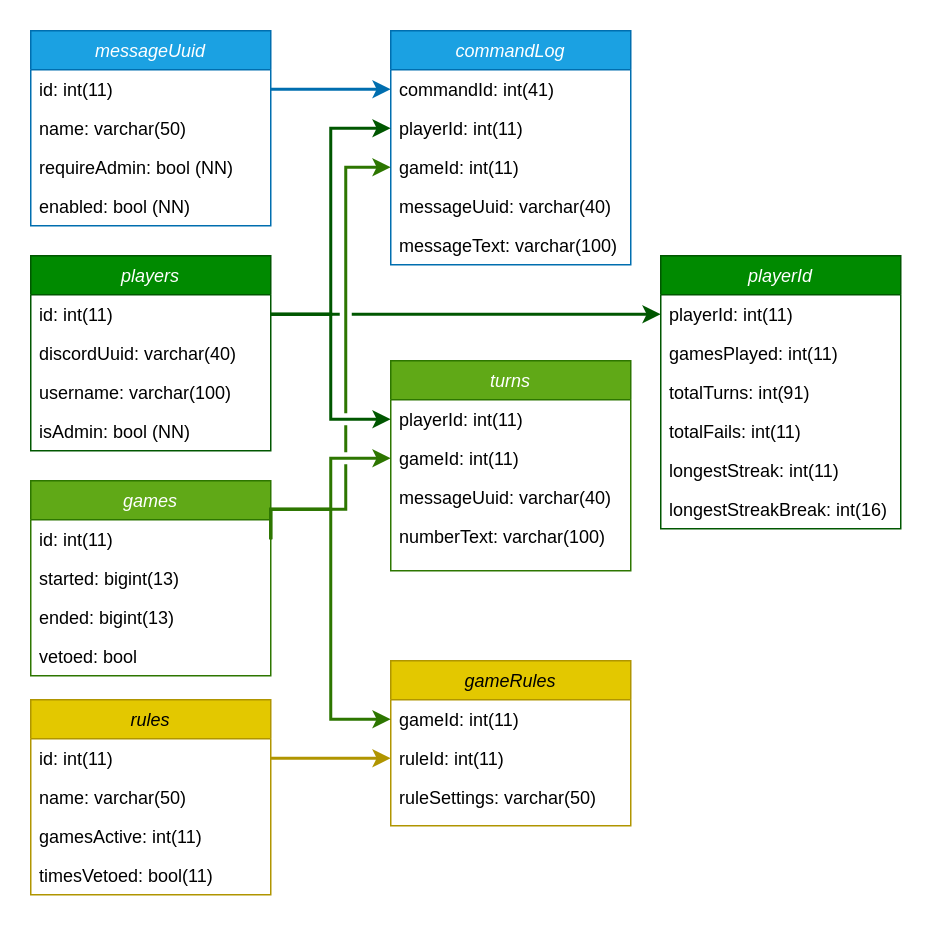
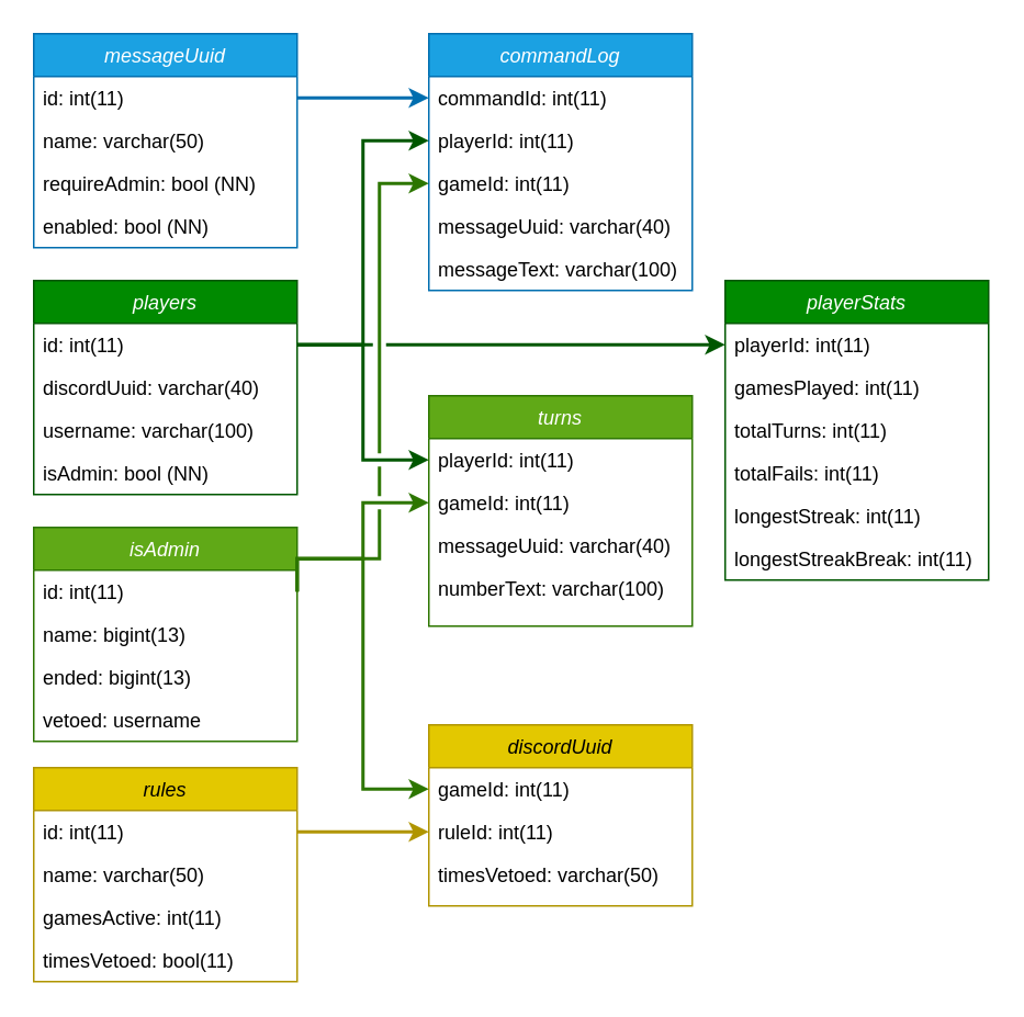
  <mxCell id="0" />
  <mxCell id="1" parent="0" />
  <mxCell id="2" value="players" style="swimlane;fontStyle=2;align=center;verticalAlign=top;childLayout=stackLayout;horizontal=1;startSize=26;horizontalStack=0;resizeParent=1;resizeLast=0;collapsible=1;marginBottom=0;rounded=0;shadow=0;strokeWidth=1;fillColor=#008a00;fontColor=#ffffff;strokeColor=#005700;" parent="1" vertex="1"><mxGeometry x="20" y="170" width="160" height="130" as="geometry"><mxRectangle x="230" y="140" width="160" height="26" as="alternateBounds" /></mxGeometry></mxCell>
  <mxCell id="3" value="id: int(11)" style="text;align=left;verticalAlign=top;spacingLeft=4;spacingRight=4;overflow=hidden;rotatable=0;points=[[0,0.5],[1,0.5]];portConstraint=eastwest;" parent="2" vertex="1"><mxGeometry y="26" width="160" height="26" as="geometry" /></mxCell>
  <mxCell id="4" value="discordUuid: varchar(40)" style="text;align=left;verticalAlign=top;spacingLeft=4;spacingRight=4;overflow=hidden;rotatable=0;points=[[0,0.5],[1,0.5]];portConstraint=eastwest;rounded=0;shadow=0;html=0;" parent="2" vertex="1"><mxGeometry y="52" width="160" height="26" as="geometry" /></mxCell>
  <mxCell id="5" value="username: varchar(100)" style="text;align=left;verticalAlign=top;spacingLeft=4;spacingRight=4;overflow=hidden;rotatable=0;points=[[0,0.5],[1,0.5]];portConstraint=eastwest;rounded=0;shadow=0;html=0;" parent="2" vertex="1"><mxGeometry y="78" width="160" height="26" as="geometry" /></mxCell>
  <mxCell id="6" value="isAdmin: bool (NN)" style="text;align=left;verticalAlign=top;spacingLeft=4;spacingRight=4;overflow=hidden;rotatable=0;points=[[0,0.5],[1,0.5]];portConstraint=eastwest;rounded=0;shadow=0;html=0;" vertex="1" parent="2"><mxGeometry y="104" width="160" height="26" as="geometry" /></mxCell>
- <mxCell id="7" value="games" style="swimlane;fontStyle=2;align=center;verticalAlign=top;childLayout=stackLayout;horizontal=1;startSize=26;horizontalStack=0;resizeParent=1;resizeLast=0;collapsible=1;marginBottom=0;rounded=0;shadow=0;strokeWidth=1;fillColor=#60a917;fontColor=#ffffff;strokeColor=#2D7600;" vertex="1" parent="1"><mxGeometry x="20" y="320" width="160" height="130" as="geometry"><mxRectangle x="230" y="140" width="160" height="26" as="alternateBounds" /></mxGeometry></mxCell>
+ <mxCell id="7" value="isAdmin" style="swimlane;fontStyle=2;align=center;verticalAlign=top;childLayout=stackLayout;horizontal=1;startSize=26;horizontalStack=0;resizeParent=1;resizeLast=0;collapsible=1;marginBottom=0;rounded=0;shadow=0;strokeWidth=1;fillColor=#60a917;fontColor=#ffffff;strokeColor=#2D7600;" vertex="1" parent="1"><mxGeometry x="20" y="320" width="160" height="130" as="geometry"><mxRectangle x="230" y="140" width="160" height="26" as="alternateBounds" /></mxGeometry></mxCell>
  <mxCell id="8" value="id: int(11)" style="text;align=left;verticalAlign=top;spacingLeft=4;spacingRight=4;overflow=hidden;rotatable=0;points=[[0,0.5],[1,0.5]];portConstraint=eastwest;" vertex="1" parent="7"><mxGeometry y="26" width="160" height="26" as="geometry" /></mxCell>
- <mxCell id="9" value="started: bigint(13)" style="text;align=left;verticalAlign=top;spacingLeft=4;spacingRight=4;overflow=hidden;rotatable=0;points=[[0,0.5],[1,0.5]];portConstraint=eastwest;" vertex="1" parent="7"><mxGeometry y="52" width="160" height="26" as="geometry" /></mxCell>
+ <mxCell id="9" value="name: bigint(13)" style="text;align=left;verticalAlign=top;spacingLeft=4;spacingRight=4;overflow=hidden;rotatable=0;points=[[0,0.5],[1,0.5]];portConstraint=eastwest;" vertex="1" parent="7"><mxGeometry y="52" width="160" height="26" as="geometry" /></mxCell>
  <mxCell id="10" value="ended: bigint(13)" style="text;align=left;verticalAlign=top;spacingLeft=4;spacingRight=4;overflow=hidden;rotatable=0;points=[[0,0.5],[1,0.5]];portConstraint=eastwest;" vertex="1" parent="7"><mxGeometry y="78" width="160" height="26" as="geometry" /></mxCell>
- <mxCell id="11" value="vetoed: bool" style="text;align=left;verticalAlign=top;spacingLeft=4;spacingRight=4;overflow=hidden;rotatable=0;points=[[0,0.5],[1,0.5]];portConstraint=eastwest;" vertex="1" parent="7"><mxGeometry y="104" width="160" height="26" as="geometry" /></mxCell>
+ <mxCell id="11" value="vetoed: username" style="text;align=left;verticalAlign=top;spacingLeft=4;spacingRight=4;overflow=hidden;rotatable=0;points=[[0,0.5],[1,0.5]];portConstraint=eastwest;" vertex="1" parent="7"><mxGeometry y="104" width="160" height="26" as="geometry" /></mxCell>
  <mxCell id="12" value="rules" style="swimlane;fontStyle=2;align=center;verticalAlign=top;childLayout=stackLayout;horizontal=1;startSize=26;horizontalStack=0;resizeParent=1;resizeLast=0;collapsible=1;marginBottom=0;rounded=0;shadow=0;strokeWidth=1;fillColor=#e3c800;fontColor=#000000;strokeColor=#B09500;" vertex="1" parent="1"><mxGeometry x="20" y="466" width="160" height="130" as="geometry"><mxRectangle x="230" y="140" width="160" height="26" as="alternateBounds" /></mxGeometry></mxCell>
  <mxCell id="13" value="id: int(11)" style="text;align=left;verticalAlign=top;spacingLeft=4;spacingRight=4;overflow=hidden;rotatable=0;points=[[0,0.5],[1,0.5]];portConstraint=eastwest;" vertex="1" parent="12"><mxGeometry y="26" width="160" height="26" as="geometry" /></mxCell>
  <mxCell id="14" value="name: varchar(50)" style="text;align=left;verticalAlign=top;spacingLeft=4;spacingRight=4;overflow=hidden;rotatable=0;points=[[0,0.5],[1,0.5]];portConstraint=eastwest;" vertex="1" parent="12"><mxGeometry y="52" width="160" height="26" as="geometry" /></mxCell>
  <mxCell id="15" value="gamesActive: int(11)" style="text;align=left;verticalAlign=top;spacingLeft=4;spacingRight=4;overflow=hidden;rotatable=0;points=[[0,0.5],[1,0.5]];portConstraint=eastwest;" vertex="1" parent="12"><mxGeometry y="78" width="160" height="26" as="geometry" /></mxCell>
  <mxCell id="16" value="timesVetoed: bool(11)" style="text;align=left;verticalAlign=top;spacingLeft=4;spacingRight=4;overflow=hidden;rotatable=0;points=[[0,0.5],[1,0.5]];portConstraint=eastwest;" vertex="1" parent="12"><mxGeometry y="104" width="160" height="26" as="geometry" /></mxCell>
- <mxCell id="17" value="gameRules" style="swimlane;fontStyle=2;align=center;verticalAlign=top;childLayout=stackLayout;horizontal=1;startSize=26;horizontalStack=0;resizeParent=1;resizeLast=0;collapsible=1;marginBottom=0;rounded=0;shadow=0;strokeWidth=1;fillColor=#e3c800;fontColor=#000000;strokeColor=#B09500;" vertex="1" parent="1"><mxGeometry x="260" y="440" width="160" height="110" as="geometry"><mxRectangle x="230" y="140" width="160" height="26" as="alternateBounds" /></mxGeometry></mxCell>
+ <mxCell id="17" value="discordUuid" style="swimlane;fontStyle=2;align=center;verticalAlign=top;childLayout=stackLayout;horizontal=1;startSize=26;horizontalStack=0;resizeParent=1;resizeLast=0;collapsible=1;marginBottom=0;rounded=0;shadow=0;strokeWidth=1;fillColor=#e3c800;fontColor=#000000;strokeColor=#B09500;" vertex="1" parent="1"><mxGeometry x="260" y="440" width="160" height="110" as="geometry"><mxRectangle x="230" y="140" width="160" height="26" as="alternateBounds" /></mxGeometry></mxCell>
  <mxCell id="18" value="gameId: int(11)" style="text;align=left;verticalAlign=top;spacingLeft=4;spacingRight=4;overflow=hidden;rotatable=0;points=[[0,0.5],[1,0.5]];portConstraint=eastwest;" vertex="1" parent="17"><mxGeometry y="26" width="160" height="26" as="geometry" /></mxCell>
  <mxCell id="19" value="ruleId: int(11)" style="text;align=left;verticalAlign=top;spacingLeft=4;spacingRight=4;overflow=hidden;rotatable=0;points=[[0,0.5],[1,0.5]];portConstraint=eastwest;" vertex="1" parent="17"><mxGeometry y="52" width="160" height="26" as="geometry" /></mxCell>
- <mxCell id="20" value="ruleSettings: varchar(50)" style="text;align=left;verticalAlign=top;spacingLeft=4;spacingRight=4;overflow=hidden;rotatable=0;points=[[0,0.5],[1,0.5]];portConstraint=eastwest;" vertex="1" parent="17"><mxGeometry y="78" width="160" height="26" as="geometry" /></mxCell>
+ <mxCell id="20" value="timesVetoed: varchar(50)" style="text;align=left;verticalAlign=top;spacingLeft=4;spacingRight=4;overflow=hidden;rotatable=0;points=[[0,0.5],[1,0.5]];portConstraint=eastwest;" vertex="1" parent="17"><mxGeometry y="78" width="160" height="26" as="geometry" /></mxCell>
  <mxCell id="21" style="edgeStyle=orthogonalEdgeStyle;rounded=0;orthogonalLoop=1;jettySize=auto;html=1;exitX=1;exitY=0.5;exitDx=0;exitDy=0;entryX=0;entryY=0.5;entryDx=0;entryDy=0;fillColor=#60a917;strokeColor=#2D7600;strokeWidth=2;jumpStyle=gap;" edge="1" parent="1" source="8" target="18"><mxGeometry relative="1" as="geometry"><Array as="points"><mxPoint x="180" y="339" /><mxPoint x="220" y="339" /><mxPoint x="220" y="479" /></Array></mxGeometry></mxCell>
  <mxCell id="22" value="turns" style="swimlane;fontStyle=2;align=center;verticalAlign=top;childLayout=stackLayout;horizontal=1;startSize=26;horizontalStack=0;resizeParent=1;resizeLast=0;collapsible=1;marginBottom=0;rounded=0;shadow=0;strokeWidth=1;fillColor=#60a917;fontColor=#ffffff;strokeColor=#2D7600;" vertex="1" parent="1"><mxGeometry x="260" y="240" width="160" height="140" as="geometry"><mxRectangle x="230" y="140" width="160" height="26" as="alternateBounds" /></mxGeometry></mxCell>
  <mxCell id="23" value="playerId: int(11)" style="text;align=left;verticalAlign=top;spacingLeft=4;spacingRight=4;overflow=hidden;rotatable=0;points=[[0,0.5],[1,0.5]];portConstraint=eastwest;" vertex="1" parent="22"><mxGeometry y="26" width="160" height="26" as="geometry" /></mxCell>
  <mxCell id="24" value="gameId: int(11)" style="text;align=left;verticalAlign=top;spacingLeft=4;spacingRight=4;overflow=hidden;rotatable=0;points=[[0,0.5],[1,0.5]];portConstraint=eastwest;" vertex="1" parent="22"><mxGeometry y="52" width="160" height="26" as="geometry" /></mxCell>
  <mxCell id="25" value="messageUuid: varchar(40)" style="text;align=left;verticalAlign=top;spacingLeft=4;spacingRight=4;overflow=hidden;rotatable=0;points=[[0,0.5],[1,0.5]];portConstraint=eastwest;rounded=0;shadow=0;html=0;" vertex="1" parent="22"><mxGeometry y="78" width="160" height="26" as="geometry" /></mxCell>
  <mxCell id="26" value="numberText: varchar(100)" style="text;align=left;verticalAlign=top;spacingLeft=4;spacingRight=4;overflow=hidden;rotatable=0;points=[[0,0.5],[1,0.5]];portConstraint=eastwest;rounded=0;shadow=0;html=0;" vertex="1" parent="22"><mxGeometry y="104" width="160" height="26" as="geometry" /></mxCell>
  <mxCell id="27" style="edgeStyle=orthogonalEdgeStyle;rounded=0;orthogonalLoop=1;jettySize=auto;html=1;exitX=1;exitY=0.5;exitDx=0;exitDy=0;entryX=0;entryY=0.5;entryDx=0;entryDy=0;fillColor=#60a917;strokeColor=#2D7600;strokeWidth=2;jumpStyle=gap;" edge="1" parent="1" source="8" target="24"><mxGeometry relative="1" as="geometry"><Array as="points"><mxPoint x="180" y="339" /><mxPoint x="220" y="339" /><mxPoint x="220" y="305" /></Array></mxGeometry></mxCell>
  <mxCell id="28" style="edgeStyle=orthogonalEdgeStyle;rounded=0;orthogonalLoop=1;jettySize=auto;html=1;exitX=1;exitY=0.5;exitDx=0;exitDy=0;fillColor=#008a00;strokeColor=#005700;strokeWidth=2;jumpStyle=gap;entryX=0;entryY=0.5;entryDx=0;entryDy=0;" edge="1" parent="1" source="3" target="23"><mxGeometry relative="1" as="geometry"><mxPoint x="240" y="350" as="targetPoint" /><Array as="points"><mxPoint x="220" y="209" /><mxPoint x="220" y="279" /></Array></mxGeometry></mxCell>
  <mxCell id="29" value="messageUuid" style="swimlane;fontStyle=2;align=center;verticalAlign=top;childLayout=stackLayout;horizontal=1;startSize=26;horizontalStack=0;resizeParent=1;resizeLast=0;collapsible=1;marginBottom=0;rounded=0;shadow=0;strokeWidth=1;fillColor=#1ba1e2;fontColor=#ffffff;strokeColor=#006EAF;" vertex="1" parent="1"><mxGeometry x="20" y="20" width="160" height="130" as="geometry"><mxRectangle x="230" y="140" width="160" height="26" as="alternateBounds" /></mxGeometry></mxCell>
  <mxCell id="30" value="id: int(11)" style="text;align=left;verticalAlign=top;spacingLeft=4;spacingRight=4;overflow=hidden;rotatable=0;points=[[0,0.5],[1,0.5]];portConstraint=eastwest;" vertex="1" parent="29"><mxGeometry y="26" width="160" height="26" as="geometry" /></mxCell>
  <mxCell id="31" value="name: varchar(50)" style="text;align=left;verticalAlign=top;spacingLeft=4;spacingRight=4;overflow=hidden;rotatable=0;points=[[0,0.5],[1,0.5]];portConstraint=eastwest;" vertex="1" parent="29"><mxGeometry y="52" width="160" height="26" as="geometry" /></mxCell>
  <mxCell id="32" value="requireAdmin: bool (NN)" style="text;align=left;verticalAlign=top;spacingLeft=4;spacingRight=4;overflow=hidden;rotatable=0;points=[[0,0.5],[1,0.5]];portConstraint=eastwest;" vertex="1" parent="29"><mxGeometry y="78" width="160" height="26" as="geometry" /></mxCell>
  <mxCell id="33" value="enabled: bool (NN)" style="text;align=left;verticalAlign=top;spacingLeft=4;spacingRight=4;overflow=hidden;rotatable=0;points=[[0,0.5],[1,0.5]];portConstraint=eastwest;" vertex="1" parent="29"><mxGeometry y="104" width="160" height="26" as="geometry" /></mxCell>
  <mxCell id="34" value="commandLog" style="swimlane;fontStyle=2;align=center;verticalAlign=top;childLayout=stackLayout;horizontal=1;startSize=26;horizontalStack=0;resizeParent=1;resizeLast=0;collapsible=1;marginBottom=0;rounded=0;shadow=0;strokeWidth=1;fillColor=#1ba1e2;fontColor=#ffffff;strokeColor=#006EAF;" vertex="1" parent="1"><mxGeometry x="260" y="20" width="160" height="156" as="geometry"><mxRectangle x="230" y="140" width="160" height="26" as="alternateBounds" /></mxGeometry></mxCell>
- <mxCell id="35" value="commandId: int(41)" style="text;align=left;verticalAlign=top;spacingLeft=4;spacingRight=4;overflow=hidden;rotatable=0;points=[[0,0.5],[1,0.5]];portConstraint=eastwest;" vertex="1" parent="34"><mxGeometry y="26" width="160" height="26" as="geometry" /></mxCell>
+ <mxCell id="35" value="commandId: int(11)" style="text;align=left;verticalAlign=top;spacingLeft=4;spacingRight=4;overflow=hidden;rotatable=0;points=[[0,0.5],[1,0.5]];portConstraint=eastwest;" vertex="1" parent="34"><mxGeometry y="26" width="160" height="26" as="geometry" /></mxCell>
  <mxCell id="36" value="playerId: int(11)" style="text;align=left;verticalAlign=top;spacingLeft=4;spacingRight=4;overflow=hidden;rotatable=0;points=[[0,0.5],[1,0.5]];portConstraint=eastwest;" vertex="1" parent="34"><mxGeometry y="52" width="160" height="26" as="geometry" /></mxCell>
  <mxCell id="37" value="gameId: int(11)" style="text;align=left;verticalAlign=top;spacingLeft=4;spacingRight=4;overflow=hidden;rotatable=0;points=[[0,0.5],[1,0.5]];portConstraint=eastwest;" vertex="1" parent="34"><mxGeometry y="78" width="160" height="26" as="geometry" /></mxCell>
  <mxCell id="38" value="messageUuid: varchar(40)" style="text;align=left;verticalAlign=top;spacingLeft=4;spacingRight=4;overflow=hidden;rotatable=0;points=[[0,0.5],[1,0.5]];portConstraint=eastwest;rounded=0;shadow=0;html=0;" vertex="1" parent="34"><mxGeometry y="104" width="160" height="26" as="geometry" /></mxCell>
  <mxCell id="39" value="messageText: varchar(100)" style="text;align=left;verticalAlign=top;spacingLeft=4;spacingRight=4;overflow=hidden;rotatable=0;points=[[0,0.5],[1,0.5]];portConstraint=eastwest;rounded=0;shadow=0;html=0;" vertex="1" parent="34"><mxGeometry y="130" width="160" height="26" as="geometry" /></mxCell>
  <mxCell id="40" style="edgeStyle=orthogonalEdgeStyle;rounded=0;orthogonalLoop=1;jettySize=auto;html=1;exitX=1;exitY=0.5;exitDx=0;exitDy=0;entryX=0;entryY=0.5;entryDx=0;entryDy=0;fillColor=#008a00;strokeColor=#005700;strokeWidth=2;jumpStyle=gap;" edge="1" parent="1" source="3" target="36"><mxGeometry relative="1" as="geometry" /></mxCell>
  <mxCell id="41" style="edgeStyle=orthogonalEdgeStyle;rounded=0;orthogonalLoop=1;jettySize=auto;html=1;exitX=1;exitY=0.5;exitDx=0;exitDy=0;entryX=0;entryY=0.5;entryDx=0;entryDy=0;fillColor=#60a917;strokeColor=#2D7600;strokeWidth=2;jumpStyle=gap;" edge="1" parent="1" source="8" target="37"><mxGeometry relative="1" as="geometry"><Array as="points"><mxPoint x="180" y="339" /><mxPoint x="230" y="339" /><mxPoint x="230" y="111" /></Array></mxGeometry></mxCell>
  <mxCell id="42" style="edgeStyle=orthogonalEdgeStyle;rounded=0;orthogonalLoop=1;jettySize=auto;html=1;exitX=1;exitY=0.5;exitDx=0;exitDy=0;entryX=0;entryY=0.5;entryDx=0;entryDy=0;fillColor=#1ba1e2;strokeColor=#006EAF;strokeWidth=2;jumpStyle=gap;" edge="1" parent="1" source="30" target="35"><mxGeometry relative="1" as="geometry" /></mxCell>
- <mxCell id="43" value="playerId" style="swimlane;fontStyle=2;align=center;verticalAlign=top;childLayout=stackLayout;horizontal=1;startSize=26;horizontalStack=0;resizeParent=1;resizeLast=0;collapsible=1;marginBottom=0;rounded=0;shadow=0;strokeWidth=1;fillColor=#008a00;fontColor=#ffffff;strokeColor=#005700;" vertex="1" parent="1"><mxGeometry x="440" y="170" width="160" height="182" as="geometry"><mxRectangle x="230" y="140" width="160" height="26" as="alternateBounds" /></mxGeometry></mxCell>
+ <mxCell id="43" value="playerStats" style="swimlane;fontStyle=2;align=center;verticalAlign=top;childLayout=stackLayout;horizontal=1;startSize=26;horizontalStack=0;resizeParent=1;resizeLast=0;collapsible=1;marginBottom=0;rounded=0;shadow=0;strokeWidth=1;fillColor=#008a00;fontColor=#ffffff;strokeColor=#005700;" vertex="1" parent="1"><mxGeometry x="440" y="170" width="160" height="182" as="geometry"><mxRectangle x="230" y="140" width="160" height="26" as="alternateBounds" /></mxGeometry></mxCell>
  <mxCell id="44" value="playerId: int(11)" style="text;align=left;verticalAlign=top;spacingLeft=4;spacingRight=4;overflow=hidden;rotatable=0;points=[[0,0.5],[1,0.5]];portConstraint=eastwest;" vertex="1" parent="43"><mxGeometry y="26" width="160" height="26" as="geometry" /></mxCell>
  <mxCell id="45" value="gamesPlayed: int(11)" style="text;align=left;verticalAlign=top;spacingLeft=4;spacingRight=4;overflow=hidden;rotatable=0;points=[[0,0.5],[1,0.5]];portConstraint=eastwest;" vertex="1" parent="43"><mxGeometry y="52" width="160" height="26" as="geometry" /></mxCell>
- <mxCell id="46" value="totalTurns: int(91)" style="text;align=left;verticalAlign=top;spacingLeft=4;spacingRight=4;overflow=hidden;rotatable=0;points=[[0,0.5],[1,0.5]];portConstraint=eastwest;rounded=0;shadow=0;html=0;" vertex="1" parent="43"><mxGeometry y="78" width="160" height="26" as="geometry" /></mxCell>
+ <mxCell id="46" value="totalTurns: int(11)" style="text;align=left;verticalAlign=top;spacingLeft=4;spacingRight=4;overflow=hidden;rotatable=0;points=[[0,0.5],[1,0.5]];portConstraint=eastwest;rounded=0;shadow=0;html=0;" vertex="1" parent="43"><mxGeometry y="78" width="160" height="26" as="geometry" /></mxCell>
  <mxCell id="47" value="totalFails: int(11)" style="text;align=left;verticalAlign=top;spacingLeft=4;spacingRight=4;overflow=hidden;rotatable=0;points=[[0,0.5],[1,0.5]];portConstraint=eastwest;rounded=0;shadow=0;html=0;" vertex="1" parent="43"><mxGeometry y="104" width="160" height="26" as="geometry" /></mxCell>
  <mxCell id="48" value="longestStreak: int(11)" style="text;align=left;verticalAlign=top;spacingLeft=4;spacingRight=4;overflow=hidden;rotatable=0;points=[[0,0.5],[1,0.5]];portConstraint=eastwest;rounded=0;shadow=0;html=0;" vertex="1" parent="43"><mxGeometry y="130" width="160" height="26" as="geometry" /></mxCell>
- <mxCell id="49" value="longestStreakBreak: int(16)" style="text;align=left;verticalAlign=top;spacingLeft=4;spacingRight=4;overflow=hidden;rotatable=0;points=[[0,0.5],[1,0.5]];portConstraint=eastwest;rounded=0;shadow=0;html=0;" vertex="1" parent="43"><mxGeometry y="156" width="160" height="26" as="geometry" /></mxCell>
+ <mxCell id="49" value="longestStreakBreak: int(11)" style="text;align=left;verticalAlign=top;spacingLeft=4;spacingRight=4;overflow=hidden;rotatable=0;points=[[0,0.5],[1,0.5]];portConstraint=eastwest;rounded=0;shadow=0;html=0;" vertex="1" parent="43"><mxGeometry y="156" width="160" height="26" as="geometry" /></mxCell>
  <mxCell id="50" style="edgeStyle=orthogonalEdgeStyle;rounded=0;jumpStyle=gap;orthogonalLoop=1;jettySize=auto;html=1;exitX=1;exitY=0.5;exitDx=0;exitDy=0;strokeWidth=2;fillColor=#008a00;strokeColor=#005700;" edge="1" parent="1" source="3" target="44"><mxGeometry relative="1" as="geometry" /></mxCell>
  <mxCell id="51" style="edgeStyle=orthogonalEdgeStyle;rounded=0;jumpStyle=gap;orthogonalLoop=1;jettySize=auto;html=1;exitX=1;exitY=0.5;exitDx=0;exitDy=0;entryX=0;entryY=0.5;entryDx=0;entryDy=0;strokeWidth=2;fillColor=#e3c800;strokeColor=#B09500;" edge="1" parent="1" source="13" target="19"><mxGeometry relative="1" as="geometry" /></mxCell>
